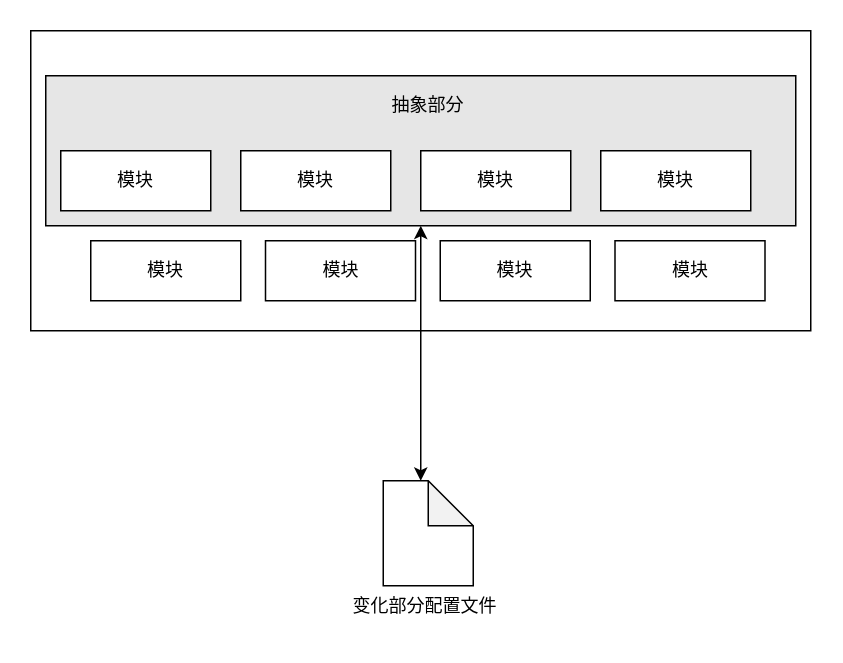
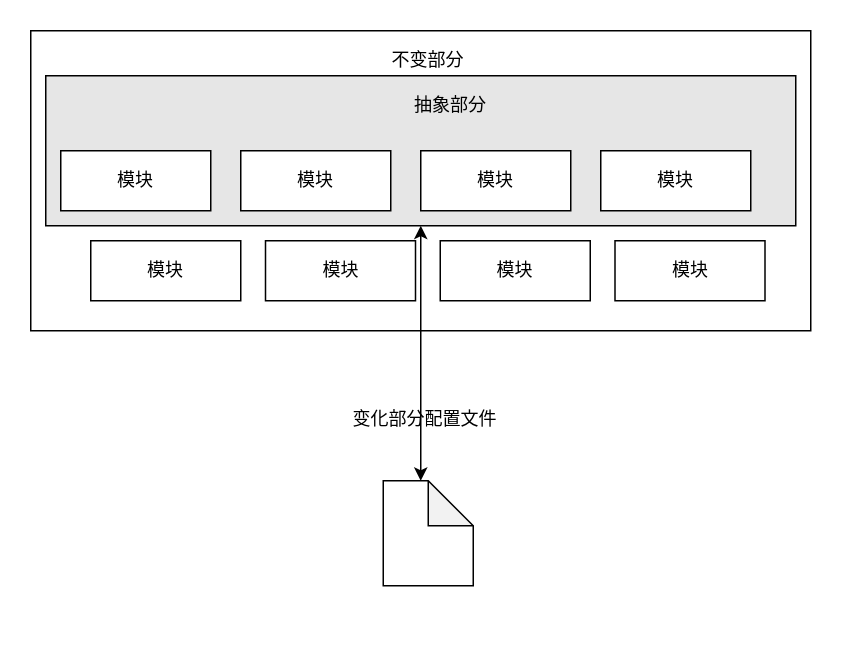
  <mxCell id="0" />
  <mxCell id="1" parent="0" />
  <mxCell id="2" value="" style="rounded=0;whiteSpace=wrap;html=1;" parent="1" vertex="1"><mxGeometry x="20" y="20" width="520" height="200" as="geometry" /></mxCell>
  <mxCell id="3" value="" style="rounded=0;whiteSpace=wrap;html=1;fillColor=#E6E6E6;" parent="1" vertex="1"><mxGeometry x="30" y="50" width="500" height="100" as="geometry" /></mxCell>
  <mxCell id="4" value="模块" style="rounded=0;whiteSpace=wrap;html=1;" parent="1" vertex="1"><mxGeometry x="60" y="160" width="100" height="40" as="geometry" /></mxCell>
  <mxCell id="5" value="模块" style="rounded=0;whiteSpace=wrap;html=1;" parent="1" vertex="1"><mxGeometry x="176.5" y="160" width="100" height="40" as="geometry" /></mxCell>
  <mxCell id="6" value="模块" style="rounded=0;whiteSpace=wrap;html=1;" parent="1" vertex="1"><mxGeometry x="293" y="160" width="100" height="40" as="geometry" /></mxCell>
  <mxCell id="7" value="模块" style="rounded=0;whiteSpace=wrap;html=1;" parent="1" vertex="1"><mxGeometry x="409.5" y="160" width="100" height="40" as="geometry" /></mxCell>
- <mxCell id="9" value="抽象部分" style="text;html=1;strokeColor=none;fillColor=none;align=center;verticalAlign=middle;whiteSpace=wrap;rounded=0;" parent="1" vertex="1"><mxGeometry x="250" y="60" width="70" height="20" as="geometry" /></mxCell>
+ <mxCell id="8" value="不变部分" style="text;html=1;strokeColor=none;fillColor=none;align=center;verticalAlign=middle;whiteSpace=wrap;rounded=0;" parent="1" vertex="1"><mxGeometry x="250" y="30" width="70" height="20" as="geometry" /></mxCell>
+ <mxCell id="9" value="抽象部分" style="text;html=1;strokeColor=none;fillColor=none;align=center;verticalAlign=middle;whiteSpace=wrap;rounded=0;" parent="1" vertex="1"><mxGeometry x="265" y="60" width="70" height="20" as="geometry" /></mxCell>
  <mxCell id="10" value="模块" style="rounded=0;whiteSpace=wrap;html=1;" parent="1" vertex="1"><mxGeometry x="40" y="100" width="100" height="40" as="geometry" /></mxCell>
  <mxCell id="11" value="模块" style="rounded=0;whiteSpace=wrap;html=1;" parent="1" vertex="1"><mxGeometry x="160" y="100" width="100" height="40" as="geometry" /></mxCell>
  <mxCell id="12" value="模块" style="rounded=0;whiteSpace=wrap;html=1;" parent="1" vertex="1"><mxGeometry x="280" y="100" width="100" height="40" as="geometry" /></mxCell>
  <mxCell id="13" value="模块" style="rounded=0;whiteSpace=wrap;html=1;" parent="1" vertex="1"><mxGeometry x="400" y="100" width="100" height="40" as="geometry" /></mxCell>
  <mxCell id="14" value="" style="endArrow=classic;startArrow=classic;html=1;" parent="1" target="3" edge="1"><mxGeometry width="50" height="50" relative="1" as="geometry"><mxPoint x="280" y="320" as="sourcePoint" /><mxPoint x="270" y="150" as="targetPoint" /></mxGeometry></mxCell>
  <mxCell id="15" value="" style="shape=note;whiteSpace=wrap;html=1;backgroundOutline=1;darkOpacity=0.05;fillColor=#FFFFFF;" parent="1" vertex="1"><mxGeometry x="255" y="320" width="60" height="70" as="geometry" /></mxCell>
- <mxCell id="16" value="变化部分配置文件" style="text;html=1;" parent="1" vertex="1"><mxGeometry x="233" y="390" width="120" height="30" as="geometry" /></mxCell>
+ <mxCell id="16" value="变化部分配置文件" style="text;html=1;" parent="1" vertex="1"><mxGeometry x="233" y="265" width="120" height="30" as="geometry" /></mxCell>
